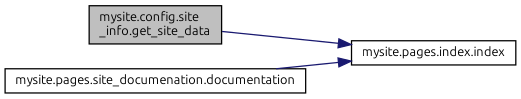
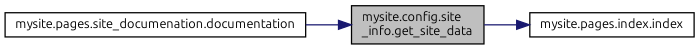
  digraph {
    fontname=Ubuntu
    rankdir=RL
    node [color=black fillcolor=white fontname=Ubuntu fontsize=10 shape=record style=filled]
    edge [color=midnightblue dir=back fontname=Ubuntu fontsize=10 labelfontname=Helvetica labelfontsize=10 style=solid]
    n1 [fillcolor=grey75 fontcolor=black height=0.2 label="mysite.config.site\l_info.get_site_data" width=0.4]
    n2 [height=0.2 label="mysite.pages.site_documenation.documentation" width=0.4]
    n3 [height=0.2 label="mysite.pages.index.index" width=0.4]
-   n3 -> n2
+   n1 -> n2
    n3 -> n1
  }
